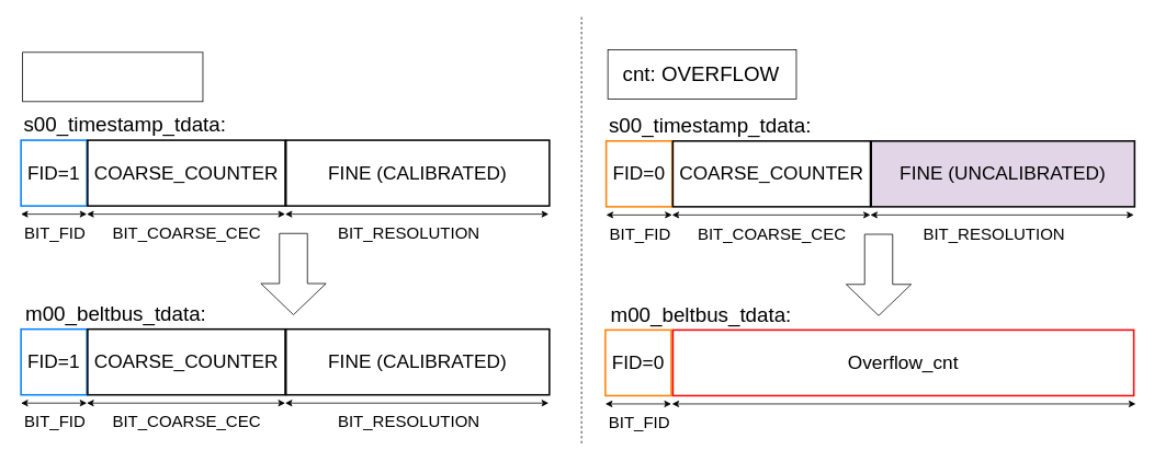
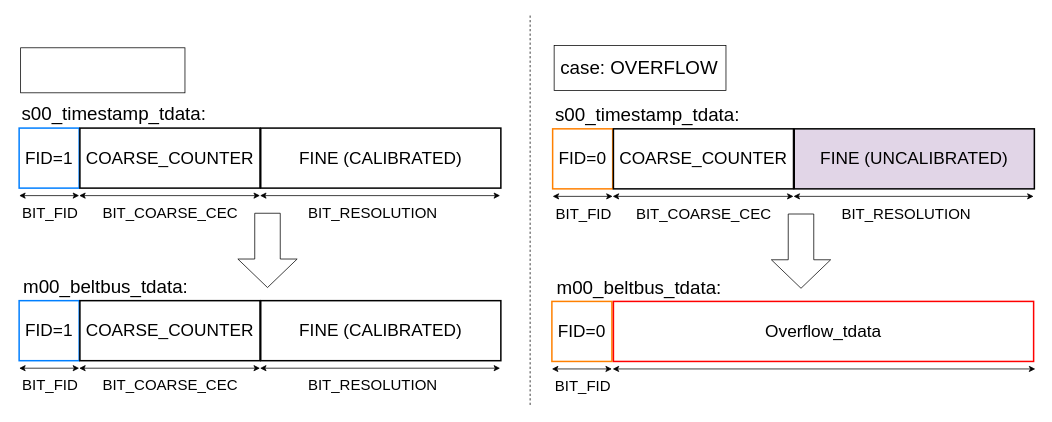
  <mxCell id="0" />
  <mxCell id="1" parent="0" />
  <mxCell id="2" value="&lt;font style=&quot;font-size: 23px&quot;&gt;FID=1&lt;/font&gt;" style="whiteSpace=wrap;html=1;aspect=fixed;strokeColor=#007FFF;strokeWidth=2;" vertex="1" parent="1"><mxGeometry x="25" y="170" width="80" height="80" as="geometry" /></mxCell>
  <mxCell id="3" value="&lt;span style=&quot;font-size: 23px&quot;&gt;COARSE_COUNTER&lt;/span&gt;" style="rounded=0;whiteSpace=wrap;html=1;strokeColor=#000000;strokeWidth=2;" vertex="1" parent="1"><mxGeometry x="106" y="170" width="240" height="80" as="geometry" /></mxCell>
  <mxCell id="4" value="&lt;span style=&quot;font-size: 23px&quot;&gt;FINE (CALIBRATED)&lt;/span&gt;" style="rounded=0;whiteSpace=wrap;html=1;strokeColor=#000000;strokeWidth=2;" vertex="1" parent="1"><mxGeometry x="347" y="170" width="320" height="80" as="geometry" /></mxCell>
  <mxCell id="5" value="" style="shape=flexArrow;endArrow=classic;html=1;endWidth=44;endSize=12.33;width=34;fillColor=default;" edge="1" parent="1"><mxGeometry width="50" height="50" relative="1" as="geometry"><mxPoint x="356" y="283" as="sourcePoint" /><mxPoint x="356" y="383" as="targetPoint" /></mxGeometry></mxCell>
  <mxCell id="6" value="&lt;span style=&quot;font-size: 23px&quot;&gt;FID=1&lt;/span&gt;" style="whiteSpace=wrap;html=1;aspect=fixed;strokeWidth=2;strokeColor=#007FFF;" vertex="1" parent="1"><mxGeometry x="25" y="400" width="80" height="80" as="geometry" /></mxCell>
  <mxCell id="7" value="&lt;span style=&quot;font-size: 23px&quot;&gt;COARSE_COUNTER&lt;/span&gt;" style="rounded=0;whiteSpace=wrap;html=1;strokeWidth=2;strokeColor=#000000;" vertex="1" parent="1"><mxGeometry x="106" y="400" width="240" height="80" as="geometry" /></mxCell>
  <mxCell id="8" value="&lt;span style=&quot;font-size: 23px&quot;&gt;FINE (CALIBRATED)&lt;/span&gt;" style="rounded=0;whiteSpace=wrap;html=1;strokeWidth=2;strokeColor=#000000;" vertex="1" parent="1"><mxGeometry x="347" y="400" width="320" height="80" as="geometry" /></mxCell>
  <mxCell id="9" value="" style="endArrow=none;dashed=1;html=1;" edge="1" parent="1"><mxGeometry width="50" height="50" relative="1" as="geometry"><mxPoint x="706" y="20" as="sourcePoint" /><mxPoint x="706" y="540" as="targetPoint" /></mxGeometry></mxCell>
  <mxCell id="10" value="" style="rounded=0;whiteSpace=wrap;html=1;fontSize=25;fillColor=none;" vertex="1" parent="1"><mxGeometry x="27" y="63" width="219" height="60" as="geometry" /></mxCell>
  <mxCell id="11" value="s00_timestamp_tdata:" style="text;html=1;resizable=0;autosize=1;align=center;verticalAlign=middle;points=[];fillColor=none;strokeColor=none;rounded=0;fontSize=25;" vertex="1" parent="1"><mxGeometry x="21" y="130" width="260" height="40" as="geometry" /></mxCell>
  <mxCell id="12" value="m00_beltbus_tdata:" style="text;html=1;resizable=0;autosize=1;align=center;verticalAlign=middle;points=[];fillColor=none;strokeColor=none;rounded=0;fontSize=25;" vertex="1" parent="1"><mxGeometry x="20" y="360" width="240" height="40" as="geometry" /></mxCell>
  <mxCell id="13" value="" style="endArrow=classic;startArrow=classic;html=1;fontSize=23;fillColor=default;" edge="1" parent="1"><mxGeometry width="50" height="50" relative="1" as="geometry"><mxPoint x="25" y="260" as="sourcePoint" /><mxPoint x="105" y="260" as="targetPoint" /></mxGeometry></mxCell>
  <mxCell id="14" value="&lt;font style=&quot;font-size: 20px&quot;&gt;BIT_FID&lt;/font&gt;" style="text;html=1;resizable=0;autosize=1;align=center;verticalAlign=middle;points=[];fillColor=none;strokeColor=none;rounded=0;fontSize=25;" vertex="1" parent="1"><mxGeometry x="21" y="260" width="90" height="40" as="geometry" /></mxCell>
  <mxCell id="15" value="" style="endArrow=classic;startArrow=classic;html=1;fontSize=23;fillColor=default;" edge="1" parent="1"><mxGeometry width="50" height="50" relative="1" as="geometry"><mxPoint x="105" y="260" as="sourcePoint" /><mxPoint x="346" y="260" as="targetPoint" /></mxGeometry></mxCell>
  <mxCell id="16" value="" style="endArrow=classic;startArrow=classic;html=1;fontSize=23;fillColor=default;" edge="1" parent="1"><mxGeometry width="50" height="50" relative="1" as="geometry"><mxPoint x="346" y="260" as="sourcePoint" /><mxPoint x="666" y="260" as="targetPoint" /></mxGeometry></mxCell>
  <mxCell id="17" value="&lt;font style=&quot;font-size: 20px&quot;&gt;BIT_COARSE_CEC&lt;/font&gt;" style="text;html=1;resizable=0;autosize=1;align=center;verticalAlign=middle;points=[];fillColor=none;strokeColor=none;rounded=0;fontSize=25;" vertex="1" parent="1"><mxGeometry x="126" y="260" width="200" height="40" as="geometry" /></mxCell>
  <mxCell id="18" value="&lt;font style=&quot;font-size: 20px&quot;&gt;BIT_RESOLUTION&lt;/font&gt;" style="text;html=1;resizable=0;autosize=1;align=center;verticalAlign=middle;points=[];fillColor=none;strokeColor=none;rounded=0;fontSize=25;" vertex="1" parent="1"><mxGeometry x="401" y="260" width="190" height="40" as="geometry" /></mxCell>
  <mxCell id="19" value="" style="endArrow=classic;startArrow=classic;html=1;fontSize=23;fillColor=default;" edge="1" parent="1"><mxGeometry width="50" height="50" relative="1" as="geometry"><mxPoint x="25" y="490" as="sourcePoint" /><mxPoint x="105" y="490" as="targetPoint" /></mxGeometry></mxCell>
  <mxCell id="20" value="&lt;font style=&quot;font-size: 20px&quot;&gt;BIT_FID&lt;/font&gt;" style="text;html=1;resizable=0;autosize=1;align=center;verticalAlign=middle;points=[];fillColor=none;strokeColor=none;rounded=0;fontSize=25;" vertex="1" parent="1"><mxGeometry x="21" y="490" width="90" height="40" as="geometry" /></mxCell>
  <mxCell id="21" value="" style="endArrow=classic;startArrow=classic;html=1;fontSize=23;fillColor=default;" edge="1" parent="1"><mxGeometry width="50" height="50" relative="1" as="geometry"><mxPoint x="105" y="490" as="sourcePoint" /><mxPoint x="346" y="490" as="targetPoint" /></mxGeometry></mxCell>
  <mxCell id="22" value="" style="endArrow=classic;startArrow=classic;html=1;fontSize=23;fillColor=default;" edge="1" parent="1"><mxGeometry width="50" height="50" relative="1" as="geometry"><mxPoint x="346" y="490" as="sourcePoint" /><mxPoint x="666" y="490" as="targetPoint" /></mxGeometry></mxCell>
  <mxCell id="23" value="&lt;font style=&quot;font-size: 20px&quot;&gt;BIT_COARSE_CEC&lt;/font&gt;" style="text;html=1;resizable=0;autosize=1;align=center;verticalAlign=middle;points=[];fillColor=none;strokeColor=none;rounded=0;fontSize=25;" vertex="1" parent="1"><mxGeometry x="126" y="490" width="200" height="40" as="geometry" /></mxCell>
  <mxCell id="24" value="&lt;font style=&quot;font-size: 20px&quot;&gt;BIT_RESOLUTION&lt;/font&gt;" style="text;html=1;resizable=0;autosize=1;align=center;verticalAlign=middle;points=[];fillColor=none;strokeColor=none;rounded=0;fontSize=25;" vertex="1" parent="1"><mxGeometry x="401" y="490" width="190" height="40" as="geometry" /></mxCell>
- <mxCell id="25" value="&lt;font style=&quot;font-size: 25px&quot;&gt;cnt: OVERFLOW&lt;/font&gt;" style="text;html=1;resizable=0;autosize=1;align=center;verticalAlign=middle;points=[];fillColor=none;strokeColor=none;rounded=0;" vertex="1" parent="1"><mxGeometry x="736" y="78" width="230" height="20" as="geometry" /></mxCell>
+ <mxCell id="25" value="&lt;font style=&quot;font-size: 25px&quot;&gt;case: OVERFLOW&lt;/font&gt;" style="text;html=1;resizable=0;autosize=1;align=center;verticalAlign=middle;points=[];fillColor=none;strokeColor=none;rounded=0;" vertex="1" parent="1"><mxGeometry x="736" y="78" width="230" height="20" as="geometry" /></mxCell>
  <mxCell id="26" value="" style="rounded=0;whiteSpace=wrap;html=1;fontSize=25;fillColor=none;" vertex="1" parent="1"><mxGeometry x="738" y="60" width="229" height="60" as="geometry" /></mxCell>
  <mxCell id="27" value="&lt;font style=&quot;font-size: 23px&quot;&gt;FID=0&lt;/font&gt;" style="whiteSpace=wrap;html=1;aspect=fixed;strokeColor=#FF8000;strokeWidth=2;" vertex="1" parent="1"><mxGeometry x="736" y="171" width="80" height="80" as="geometry" /></mxCell>
  <mxCell id="28" value="&lt;span style=&quot;font-size: 23px&quot;&gt;COARSE_COUNTER&lt;/span&gt;" style="rounded=0;whiteSpace=wrap;html=1;strokeColor=#000000;strokeWidth=2;" vertex="1" parent="1"><mxGeometry x="817" y="171" width="240" height="80" as="geometry" /></mxCell>
  <mxCell id="29" value="&lt;span style=&quot;font-size: 23px&quot;&gt;FINE (UNCALIBRATED)&lt;/span&gt;" style="rounded=0;whiteSpace=wrap;html=1;strokeColor=#000000;strokeWidth=2;fillColor=#e1d5e7;" vertex="1" parent="1"><mxGeometry x="1058" y="171" width="320" height="80" as="geometry" /></mxCell>
  <mxCell id="30" value="" style="shape=flexArrow;endArrow=classic;html=1;endWidth=44;endSize=12.33;width=34;fillColor=default;" edge="1" parent="1"><mxGeometry width="50" height="50" relative="1" as="geometry"><mxPoint x="1067" y="284" as="sourcePoint" /><mxPoint x="1067" y="384" as="targetPoint" /></mxGeometry></mxCell>
  <mxCell id="31" value="&lt;span style=&quot;font-size: 23px&quot;&gt;FID=0&lt;/span&gt;" style="whiteSpace=wrap;html=1;aspect=fixed;strokeWidth=2;strokeColor=#FF8000;" vertex="1" parent="1"><mxGeometry x="735" y="401" width="80" height="80" as="geometry" /></mxCell>
- <mxCell id="32" value="&lt;span style=&quot;font-size: 23px&quot;&gt;Overflow_cnt&lt;/span&gt;" style="rounded=0;whiteSpace=wrap;html=1;strokeWidth=2;strokeColor=#FF0000;" vertex="1" parent="1"><mxGeometry x="817" y="401" width="560" height="80" as="geometry" /></mxCell>
+ <mxCell id="32" value="&lt;span style=&quot;font-size: 23px&quot;&gt;Overflow_tdata&lt;/span&gt;" style="rounded=0;whiteSpace=wrap;html=1;strokeWidth=2;strokeColor=#FF0000;" vertex="1" parent="1"><mxGeometry x="817" y="401" width="560" height="80" as="geometry" /></mxCell>
  <mxCell id="33" value="s00_timestamp_tdata:" style="text;html=1;resizable=0;autosize=1;align=center;verticalAlign=middle;points=[];fillColor=none;strokeColor=none;rounded=0;fontSize=25;" vertex="1" parent="1"><mxGeometry x="732" y="131" width="260" height="40" as="geometry" /></mxCell>
  <mxCell id="34" value="m00_beltbus_tdata:" style="text;html=1;resizable=0;autosize=1;align=center;verticalAlign=middle;points=[];fillColor=none;strokeColor=none;rounded=0;fontSize=25;" vertex="1" parent="1"><mxGeometry x="731" y="361" width="240" height="40" as="geometry" /></mxCell>
  <mxCell id="35" value="" style="endArrow=classic;startArrow=classic;html=1;fontSize=23;fillColor=default;" edge="1" parent="1"><mxGeometry width="50" height="50" relative="1" as="geometry"><mxPoint x="736" y="261" as="sourcePoint" /><mxPoint x="816" y="261" as="targetPoint" /></mxGeometry></mxCell>
  <mxCell id="36" value="&lt;font style=&quot;font-size: 20px&quot;&gt;BIT_FID&lt;/font&gt;" style="text;html=1;resizable=0;autosize=1;align=center;verticalAlign=middle;points=[];fillColor=none;strokeColor=none;rounded=0;fontSize=25;" vertex="1" parent="1"><mxGeometry x="732" y="261" width="90" height="40" as="geometry" /></mxCell>
  <mxCell id="37" value="" style="endArrow=classic;startArrow=classic;html=1;fontSize=23;fillColor=default;" edge="1" parent="1"><mxGeometry width="50" height="50" relative="1" as="geometry"><mxPoint x="816" y="261" as="sourcePoint" /><mxPoint x="1057" y="261" as="targetPoint" /></mxGeometry></mxCell>
  <mxCell id="38" value="" style="endArrow=classic;startArrow=classic;html=1;fontSize=23;fillColor=default;" edge="1" parent="1"><mxGeometry width="50" height="50" relative="1" as="geometry"><mxPoint x="1057" y="261" as="sourcePoint" /><mxPoint x="1377" y="261" as="targetPoint" /></mxGeometry></mxCell>
  <mxCell id="39" value="&lt;font style=&quot;font-size: 20px&quot;&gt;BIT_COARSE_CEC&lt;/font&gt;" style="text;html=1;resizable=0;autosize=1;align=center;verticalAlign=middle;points=[];fillColor=none;strokeColor=none;rounded=0;fontSize=25;" vertex="1" parent="1"><mxGeometry x="837" y="261" width="200" height="40" as="geometry" /></mxCell>
  <mxCell id="40" value="&lt;font style=&quot;font-size: 20px&quot;&gt;BIT_RESOLUTION&lt;/font&gt;" style="text;html=1;resizable=0;autosize=1;align=center;verticalAlign=middle;points=[];fillColor=none;strokeColor=none;rounded=0;fontSize=25;" vertex="1" parent="1"><mxGeometry x="1112" y="261" width="190" height="40" as="geometry" /></mxCell>
  <mxCell id="41" value="" style="endArrow=classic;startArrow=classic;html=1;fontSize=23;fillColor=default;" edge="1" parent="1"><mxGeometry width="50" height="50" relative="1" as="geometry"><mxPoint x="735" y="491" as="sourcePoint" /><mxPoint x="815" y="491" as="targetPoint" /></mxGeometry></mxCell>
  <mxCell id="42" value="&lt;font style=&quot;font-size: 20px&quot;&gt;BIT_FID&lt;/font&gt;" style="text;html=1;resizable=0;autosize=1;align=center;verticalAlign=middle;points=[];fillColor=none;strokeColor=none;rounded=0;fontSize=25;" vertex="1" parent="1"><mxGeometry x="731" y="491" width="90" height="40" as="geometry" /></mxCell>
  <mxCell id="43" value="" style="endArrow=classic;startArrow=classic;html=1;fontSize=23;fillColor=default;" edge="1" parent="1"><mxGeometry width="50" height="50" relative="1" as="geometry"><mxPoint x="816" y="491" as="sourcePoint" /><mxPoint x="1379.286" y="491" as="targetPoint" /></mxGeometry></mxCell>
